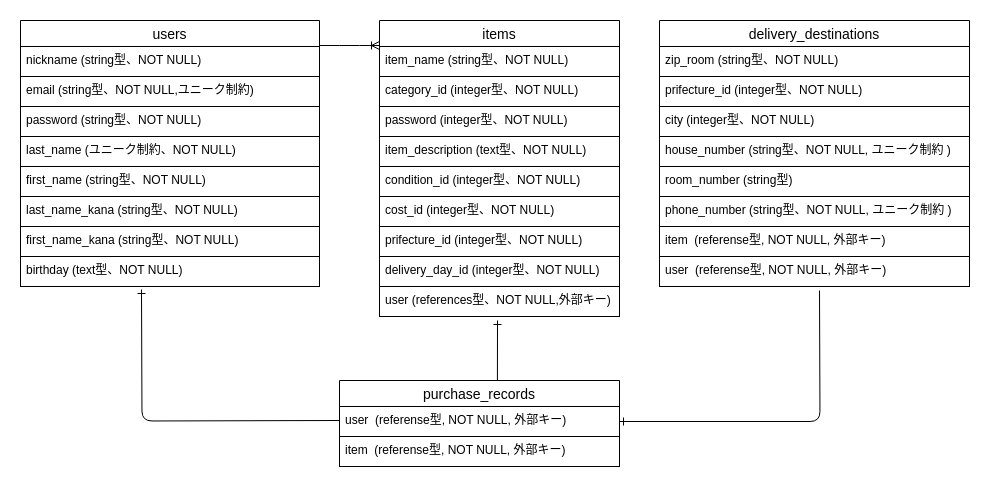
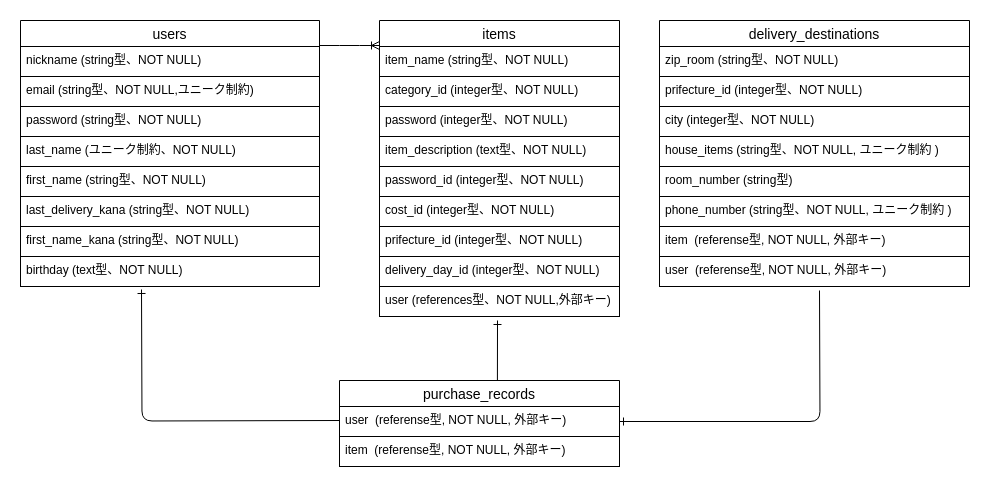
  <mxCell id="0" />
  <mxCell id="1" parent="0" />
  <mxCell id="2" value="users" style="swimlane;fontStyle=0;childLayout=stackLayout;horizontal=1;startSize=26;horizontalStack=0;resizeParent=1;resizeParentMax=0;resizeLast=0;collapsible=1;marginBottom=0;align=center;fontSize=14;strokeColor=#000000;" parent="1" vertex="1"><mxGeometry x="20" y="20" width="299" height="266" as="geometry" /></mxCell>
  <mxCell id="3" value="nickname (string型、NOT NULL)" style="text;strokeColor=#000000;fillColor=none;spacingLeft=4;spacingRight=4;overflow=hidden;rotatable=0;points=[[0,0.5],[1,0.5]];portConstraint=eastwest;fontSize=12;" parent="2" vertex="1"><mxGeometry y="26" width="299" height="30" as="geometry" /></mxCell>
  <mxCell id="4" value="email (string型、NOT NULL,ユニーク制約)" style="text;strokeColor=#000000;fillColor=none;spacingLeft=4;spacingRight=4;overflow=hidden;rotatable=0;points=[[0,0.5],[1,0.5]];portConstraint=eastwest;fontSize=12;" parent="2" vertex="1"><mxGeometry y="56" width="299" height="30" as="geometry" /></mxCell>
  <mxCell id="5" value="password (string型、NOT NULL)" style="text;strokeColor=#000000;fillColor=none;spacingLeft=4;spacingRight=4;overflow=hidden;rotatable=0;points=[[0,0.5],[1,0.5]];portConstraint=eastwest;fontSize=12;" parent="2" vertex="1"><mxGeometry y="86" width="299" height="30" as="geometry" /></mxCell>
  <mxCell id="6" value="last_name (ユニーク制約、NOT NULL)" style="text;strokeColor=#000000;fillColor=none;spacingLeft=4;spacingRight=4;overflow=hidden;rotatable=0;points=[[0,0.5],[1,0.5]];portConstraint=eastwest;fontSize=12;" parent="2" vertex="1"><mxGeometry y="116" width="299" height="30" as="geometry" /></mxCell>
  <mxCell id="7" value="first_name (string型、NOT NULL)" style="text;strokeColor=#000000;fillColor=none;spacingLeft=4;spacingRight=4;overflow=hidden;rotatable=0;points=[[0,0.5],[1,0.5]];portConstraint=eastwest;fontSize=12;" parent="2" vertex="1"><mxGeometry y="146" width="299" height="30" as="geometry" /></mxCell>
- <mxCell id="8" value="last_name_kana (string型、NOT NULL)" style="text;strokeColor=#000000;fillColor=none;spacingLeft=4;spacingRight=4;overflow=hidden;rotatable=0;points=[[0,0.5],[1,0.5]];portConstraint=eastwest;fontSize=12;" parent="2" vertex="1"><mxGeometry y="176" width="299" height="30" as="geometry" /></mxCell>
+ <mxCell id="8" value="last_delivery_kana (string型、NOT NULL)" style="text;strokeColor=#000000;fillColor=none;spacingLeft=4;spacingRight=4;overflow=hidden;rotatable=0;points=[[0,0.5],[1,0.5]];portConstraint=eastwest;fontSize=12;" parent="2" vertex="1"><mxGeometry y="176" width="299" height="30" as="geometry" /></mxCell>
  <mxCell id="9" value="first_name_kana (string型、NOT NULL)" style="text;strokeColor=#000000;fillColor=none;spacingLeft=4;spacingRight=4;overflow=hidden;rotatable=0;points=[[0,0.5],[1,0.5]];portConstraint=eastwest;fontSize=12;" parent="2" vertex="1"><mxGeometry y="206" width="299" height="30" as="geometry" /></mxCell>
  <mxCell id="10" value="birthday (text型、NOT NULL)" style="text;strokeColor=#000000;fillColor=none;spacingLeft=4;spacingRight=4;overflow=hidden;rotatable=0;points=[[0,0.5],[1,0.5]];portConstraint=eastwest;fontSize=12;" parent="2" vertex="1"><mxGeometry y="236" width="299" height="30" as="geometry" /></mxCell>
  <mxCell id="11" value="" style="edgeStyle=entityRelationEdgeStyle;fontSize=15;html=1;endArrow=ERoneToMany;strokeColor=#000000;" parent="1" edge="1"><mxGeometry width="100" height="100" relative="1" as="geometry"><mxPoint x="319" y="45" as="sourcePoint" /><mxPoint x="379" y="45" as="targetPoint" /></mxGeometry></mxCell>
  <mxCell id="12" value="items" style="swimlane;fontStyle=0;childLayout=stackLayout;horizontal=1;startSize=26;horizontalStack=0;resizeParent=1;resizeParentMax=0;resizeLast=0;collapsible=1;marginBottom=0;align=center;fontSize=14;strokeColor=#000000;" parent="1" vertex="1"><mxGeometry x="379" y="20" width="240" height="296" as="geometry" /></mxCell>
  <mxCell id="13" value="item_name (string型、NOT NULL)" style="text;strokeColor=#000000;fillColor=none;spacingLeft=4;spacingRight=4;overflow=hidden;rotatable=0;points=[[0,0.5],[1,0.5]];portConstraint=eastwest;fontSize=12;" parent="12" vertex="1"><mxGeometry y="26" width="240" height="30" as="geometry" /></mxCell>
  <mxCell id="14" value="category_id (integer型、NOT NULL)" style="text;strokeColor=#000000;fillColor=none;spacingLeft=4;spacingRight=4;overflow=hidden;rotatable=0;points=[[0,0.5],[1,0.5]];portConstraint=eastwest;fontSize=12;" parent="12" vertex="1"><mxGeometry y="56" width="240" height="30" as="geometry" /></mxCell>
  <mxCell id="15" value="password (integer型、NOT NULL)" style="text;strokeColor=#000000;fillColor=none;spacingLeft=4;spacingRight=4;overflow=hidden;rotatable=0;points=[[0,0.5],[1,0.5]];portConstraint=eastwest;fontSize=12;" parent="12" vertex="1"><mxGeometry y="86" width="240" height="30" as="geometry" /></mxCell>
  <mxCell id="16" value="item_description (text型、NOT NULL)" style="text;strokeColor=#000000;fillColor=none;spacingLeft=4;spacingRight=4;overflow=hidden;rotatable=0;points=[[0,0.5],[1,0.5]];portConstraint=eastwest;fontSize=12;" parent="12" vertex="1"><mxGeometry y="116" width="240" height="30" as="geometry" /></mxCell>
- <mxCell id="17" value="condition_id (integer型、NOT NULL)" style="text;strokeColor=#000000;fillColor=none;spacingLeft=4;spacingRight=4;overflow=hidden;rotatable=0;points=[[0,0.5],[1,0.5]];portConstraint=eastwest;fontSize=12;" parent="12" vertex="1"><mxGeometry y="146" width="240" height="30" as="geometry" /></mxCell>
+ <mxCell id="17" value="password_id (integer型、NOT NULL)" style="text;strokeColor=#000000;fillColor=none;spacingLeft=4;spacingRight=4;overflow=hidden;rotatable=0;points=[[0,0.5],[1,0.5]];portConstraint=eastwest;fontSize=12;" parent="12" vertex="1"><mxGeometry y="146" width="240" height="30" as="geometry" /></mxCell>
  <mxCell id="18" value="cost_id (integer型、NOT NULL)" style="text;strokeColor=#000000;fillColor=none;spacingLeft=4;spacingRight=4;overflow=hidden;rotatable=0;points=[[0,0.5],[1,0.5]];portConstraint=eastwest;fontSize=12;" parent="12" vertex="1"><mxGeometry y="176" width="240" height="30" as="geometry" /></mxCell>
  <mxCell id="19" value="prifecture_id (integer型、NOT NULL)" style="text;strokeColor=#000000;fillColor=none;spacingLeft=4;spacingRight=4;overflow=hidden;rotatable=0;points=[[0,0.5],[1,0.5]];portConstraint=eastwest;fontSize=12;" parent="12" vertex="1"><mxGeometry y="206" width="240" height="30" as="geometry" /></mxCell>
  <mxCell id="20" value="delivery_day_id (integer型、NOT NULL)" style="text;strokeColor=#000000;fillColor=none;spacingLeft=4;spacingRight=4;overflow=hidden;rotatable=0;points=[[0,0.5],[1,0.5]];portConstraint=eastwest;fontSize=12;" parent="12" vertex="1"><mxGeometry y="236" width="240" height="30" as="geometry" /></mxCell>
  <mxCell id="21" value="user (references型、NOT NULL,外部キー)" style="text;strokeColor=#000000;fillColor=none;spacingLeft=4;spacingRight=4;overflow=hidden;rotatable=0;points=[[0,0.5],[1,0.5]];portConstraint=eastwest;fontSize=12;" parent="12" vertex="1"><mxGeometry y="266" width="240" height="30" as="geometry" /></mxCell>
  <mxCell id="22" value="purchase_records" style="swimlane;fontStyle=0;childLayout=stackLayout;horizontal=1;startSize=26;horizontalStack=0;resizeParent=1;resizeParentMax=0;resizeLast=0;collapsible=1;marginBottom=0;align=center;fontSize=14;strokeColor=#000000;" parent="1" vertex="1"><mxGeometry x="339" y="380" width="280" height="86" as="geometry" /></mxCell>
  <mxCell id="23" value="user  (referense型, NOT NULL, 外部キー)&#10;" style="text;strokeColor=#000000;fillColor=none;spacingLeft=4;spacingRight=4;overflow=hidden;rotatable=0;points=[[0,0.5],[1,0.5]];portConstraint=eastwest;fontSize=12;" parent="22" vertex="1"><mxGeometry y="26" width="280" height="30" as="geometry" /></mxCell>
  <mxCell id="24" value="item  (referense型, NOT NULL, 外部キー)&#10;" style="text;strokeColor=#000000;fillColor=none;spacingLeft=4;spacingRight=4;overflow=hidden;rotatable=0;points=[[0,0.5],[1,0.5]];portConstraint=eastwest;fontSize=12;" parent="22" vertex="1"><mxGeometry y="56" width="280" height="30" as="geometry" /></mxCell>
  <mxCell id="25" value="delivery_destinations" style="swimlane;fontStyle=0;childLayout=stackLayout;horizontal=1;startSize=26;horizontalStack=0;resizeParent=1;resizeParentMax=0;resizeLast=0;collapsible=1;marginBottom=0;align=center;fontSize=14;strokeColor=#000000;" parent="1" vertex="1"><mxGeometry x="659" y="20" width="310" height="266" as="geometry" /></mxCell>
  <mxCell id="26" value="zip_room (string型、NOT NULL)" style="text;strokeColor=#000000;fillColor=none;spacingLeft=4;spacingRight=4;overflow=hidden;rotatable=0;points=[[0,0.5],[1,0.5]];portConstraint=eastwest;fontSize=12;" parent="25" vertex="1"><mxGeometry y="26" width="310" height="30" as="geometry" /></mxCell>
  <mxCell id="27" value="prifecture_id (integer型、NOT NULL)" style="text;strokeColor=#000000;fillColor=none;spacingLeft=4;spacingRight=4;overflow=hidden;rotatable=0;points=[[0,0.5],[1,0.5]];portConstraint=eastwest;fontSize=12;" parent="25" vertex="1"><mxGeometry y="56" width="310" height="30" as="geometry" /></mxCell>
  <mxCell id="28" value="city (integer型、NOT NULL)" style="text;strokeColor=#000000;fillColor=none;spacingLeft=4;spacingRight=4;overflow=hidden;rotatable=0;points=[[0,0.5],[1,0.5]];portConstraint=eastwest;fontSize=12;" parent="25" vertex="1"><mxGeometry y="86" width="310" height="30" as="geometry" /></mxCell>
- <mxCell id="29" value="house_number (string型、NOT NULL, ユニーク制約 )" style="text;strokeColor=#000000;fillColor=none;spacingLeft=4;spacingRight=4;overflow=hidden;rotatable=0;points=[[0,0.5],[1,0.5]];portConstraint=eastwest;fontSize=12;" parent="25" vertex="1"><mxGeometry y="116" width="310" height="30" as="geometry" /></mxCell>
+ <mxCell id="29" value="house_items (string型、NOT NULL, ユニーク制約 )" style="text;strokeColor=#000000;fillColor=none;spacingLeft=4;spacingRight=4;overflow=hidden;rotatable=0;points=[[0,0.5],[1,0.5]];portConstraint=eastwest;fontSize=12;" parent="25" vertex="1"><mxGeometry y="116" width="310" height="30" as="geometry" /></mxCell>
  <mxCell id="30" value="room_number (string型)" style="text;strokeColor=#000000;fillColor=none;spacingLeft=4;spacingRight=4;overflow=hidden;rotatable=0;points=[[0,0.5],[1,0.5]];portConstraint=eastwest;fontSize=12;" parent="25" vertex="1"><mxGeometry y="146" width="310" height="30" as="geometry" /></mxCell>
  <mxCell id="31" value="phone_number (string型、NOT NULL, ユニーク制約 )" style="text;strokeColor=#000000;fillColor=none;spacingLeft=4;spacingRight=4;overflow=hidden;rotatable=0;points=[[0,0.5],[1,0.5]];portConstraint=eastwest;fontSize=12;" parent="25" vertex="1"><mxGeometry y="176" width="310" height="30" as="geometry" /></mxCell>
  <mxCell id="32" value="item  (referense型, NOT NULL, 外部キー)" style="text;strokeColor=#000000;fillColor=none;spacingLeft=4;spacingRight=4;overflow=hidden;rotatable=0;points=[[0,0.5],[1,0.5]];portConstraint=eastwest;fontSize=12;" parent="25" vertex="1"><mxGeometry y="206" width="310" height="30" as="geometry" /></mxCell>
  <mxCell id="33" value="user  (referense型, NOT NULL, 外部キー)" style="text;strokeColor=#000000;fillColor=none;spacingLeft=4;spacingRight=4;overflow=hidden;rotatable=0;points=[[0,0.5],[1,0.5]];portConstraint=eastwest;fontSize=12;" vertex="1" parent="25"><mxGeometry y="236" width="310" height="30" as="geometry" /></mxCell>
  <mxCell id="34" value="" style="edgeStyle=orthogonalEdgeStyle;fontSize=12;html=1;endArrow=ERone;endFill=1;strokeColor=#000000;entryX=1;entryY=0.5;entryDx=0;entryDy=0;" parent="1" target="23" edge="1"><mxGeometry width="100" height="100" relative="1" as="geometry"><mxPoint x="819" y="290" as="sourcePoint" /><mxPoint x="819" y="340" as="targetPoint" /></mxGeometry></mxCell>
  <mxCell id="35" value="" style="edgeStyle=orthogonalEdgeStyle;fontSize=12;html=1;endArrow=ERone;endFill=1;strokeColor=#000000;" parent="1" edge="1"><mxGeometry width="100" height="100" relative="1" as="geometry"><mxPoint x="339" y="420" as="sourcePoint" /><mxPoint x="141" y="289" as="targetPoint" /></mxGeometry></mxCell>
  <mxCell id="36" value="" style="fontSize=12;html=1;endArrow=ERone;endFill=1;exitX=0.564;exitY=0;exitDx=0;exitDy=0;strokeColor=#000000;exitPerimeter=0;" parent="1" source="22" edge="1"><mxGeometry width="100" height="100" relative="1" as="geometry"><mxPoint x="439" y="359.61" as="sourcePoint" /><mxPoint x="497" y="320" as="targetPoint" /></mxGeometry></mxCell>
